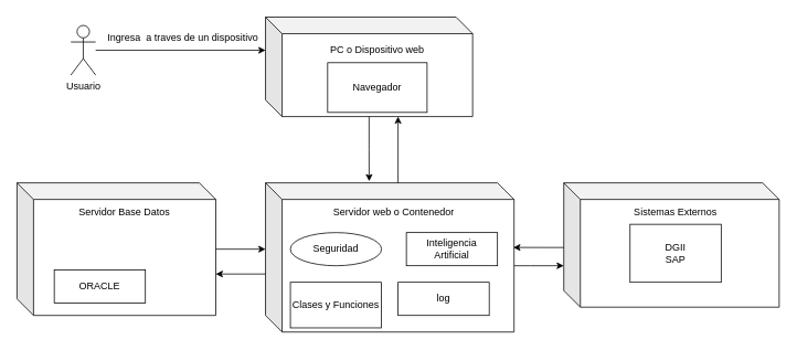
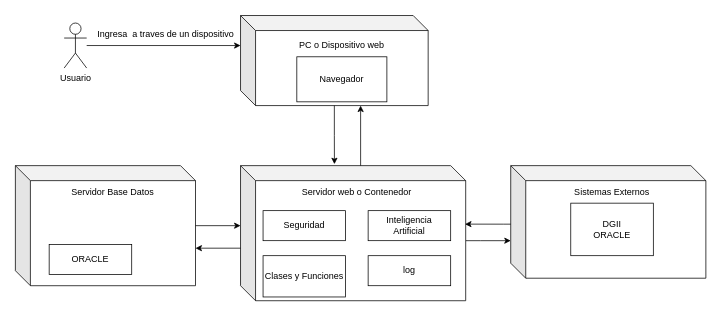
  <mxCell id="0" />
  <mxCell id="1" parent="0" />
  <mxCell id="2" value="" style="shape=cube;whiteSpace=wrap;html=1;boundedLbl=1;backgroundOutline=1;darkOpacity=0.05;darkOpacity2=0.1;" vertex="1" parent="1"><mxGeometry x="320" y="20" width="250" height="120" as="geometry" /></mxCell>
  <mxCell id="3" value="Usuario" style="shape=umlActor;verticalLabelPosition=bottom;verticalAlign=top;html=1;outlineConnect=0;" vertex="1" parent="1"><mxGeometry x="85" y="30" width="30" height="60" as="geometry" /></mxCell>
  <mxCell id="4" style="edgeStyle=orthogonalEdgeStyle;rounded=0;orthogonalLoop=1;jettySize=auto;html=1;" edge="1" parent="1" source="3"><mxGeometry relative="1" as="geometry"><mxPoint x="320" y="60" as="targetPoint" /><Array as="points"><mxPoint x="320" y="60" /></Array></mxGeometry></mxCell>
  <mxCell id="5" value="PC o Dispositivo web" style="text;html=1;strokeColor=none;fillColor=none;align=center;verticalAlign=middle;whiteSpace=wrap;rounded=0;" vertex="1" parent="1"><mxGeometry x="360" y="45" width="190" height="30" as="geometry" /></mxCell>
  <mxCell id="6" value="Navegador" style="rounded=0;whiteSpace=wrap;html=1;" vertex="1" parent="1"><mxGeometry x="395" y="75" width="120" height="60" as="geometry" /></mxCell>
  <mxCell id="7" value="" style="edgeStyle=orthogonalEdgeStyle;rounded=0;orthogonalLoop=1;jettySize=auto;html=1;" edge="1" parent="1" source="8" target="21"><mxGeometry relative="1" as="geometry"><Array as="points"><mxPoint x="640" y="320" /><mxPoint x="640" y="320" /></Array></mxGeometry></mxCell>
  <mxCell id="8" value="" style="shape=cube;whiteSpace=wrap;html=1;boundedLbl=1;backgroundOutline=1;darkOpacity=0.05;darkOpacity2=0.1;" vertex="1" parent="1"><mxGeometry x="320" y="220" width="300" height="180" as="geometry" /></mxCell>
  <mxCell id="9" value="Servidor web o Contenedor" style="text;html=1;strokeColor=none;fillColor=none;align=center;verticalAlign=middle;whiteSpace=wrap;rounded=0;" vertex="1" parent="1"><mxGeometry x="360" y="240" width="230" height="30" as="geometry" /></mxCell>
- <mxCell id="10" value="Seguridad" style="ellipse;whiteSpace=wrap;html=1;" vertex="1" parent="1"><mxGeometry x="350" y="280" width="110" height="40" as="geometry" /></mxCell>
+ <mxCell id="10" value="Seguridad" style="rounded=0;whiteSpace=wrap;html=1;" vertex="1" parent="1"><mxGeometry x="350" y="280" width="110" height="40" as="geometry" /></mxCell>
  <mxCell id="11" value="Clases y Funciones" style="rounded=0;whiteSpace=wrap;html=1;" vertex="1" parent="1"><mxGeometry x="350" y="340" width="110" height="55" as="geometry" /></mxCell>
  <mxCell id="12" value="Inteligencia &lt;br&gt;Artificial" style="rounded=0;whiteSpace=wrap;html=1;" vertex="1" parent="1"><mxGeometry x="490" y="280" width="110" height="40" as="geometry" /></mxCell>
- <mxCell id="13" value="log" style="rounded=0;whiteSpace=wrap;html=1;" vertex="1" parent="1"><mxGeometry x="480" y="340" width="110" height="40" as="geometry" /></mxCell>
+ <mxCell id="13" value="log" style="rounded=0;whiteSpace=wrap;html=1;" vertex="1" parent="1"><mxGeometry x="490" y="340" width="110" height="40" as="geometry" /></mxCell>
  <mxCell id="14" style="edgeStyle=orthogonalEdgeStyle;rounded=0;orthogonalLoop=1;jettySize=auto;html=1;entryX=0.417;entryY=-0.011;entryDx=0;entryDy=0;entryPerimeter=0;" edge="1" parent="1" source="2" target="8"><mxGeometry relative="1" as="geometry" /></mxCell>
  <mxCell id="15" style="edgeStyle=orthogonalEdgeStyle;rounded=0;orthogonalLoop=1;jettySize=auto;html=1;" edge="1" parent="1" source="8"><mxGeometry relative="1" as="geometry"><mxPoint x="480" y="140" as="targetPoint" /><Array as="points"><mxPoint x="480" y="141" /></Array></mxGeometry></mxCell>
  <mxCell id="16" value="" style="shape=cube;whiteSpace=wrap;html=1;boundedLbl=1;backgroundOutline=1;darkOpacity=0.05;darkOpacity2=0.1;" vertex="1" parent="1"><mxGeometry x="20" y="220" width="240" height="160" as="geometry" /></mxCell>
  <mxCell id="17" value="Servidor Base Datos" style="text;html=1;strokeColor=none;fillColor=none;align=center;verticalAlign=middle;whiteSpace=wrap;rounded=0;" vertex="1" parent="1"><mxGeometry x="50" y="240" width="200" height="30" as="geometry" /></mxCell>
  <mxCell id="18" value="ORACLE" style="rounded=0;whiteSpace=wrap;html=1;" vertex="1" parent="1"><mxGeometry x="65" y="325" width="110" height="40" as="geometry" /></mxCell>
  <mxCell id="19" style="edgeStyle=orthogonalEdgeStyle;rounded=0;orthogonalLoop=1;jettySize=auto;html=1;" edge="1" parent="1" source="8"><mxGeometry relative="1" as="geometry"><mxPoint x="260" y="330" as="targetPoint" /><Array as="points"><mxPoint x="260" y="330" /></Array></mxGeometry></mxCell>
  <mxCell id="20" style="edgeStyle=orthogonalEdgeStyle;rounded=0;orthogonalLoop=1;jettySize=auto;html=1;entryX=0;entryY=0;entryDx=0;entryDy=80;entryPerimeter=0;" edge="1" parent="1" source="16" target="8"><mxGeometry relative="1" as="geometry" /></mxCell>
  <mxCell id="21" value="" style="shape=cube;whiteSpace=wrap;html=1;boundedLbl=1;backgroundOutline=1;darkOpacity=0.05;darkOpacity2=0.1;" vertex="1" parent="1"><mxGeometry x="680" y="220" width="260" height="150" as="geometry" /></mxCell>
  <mxCell id="22" value="Sistemas Externos" style="text;html=1;strokeColor=none;fillColor=none;align=center;verticalAlign=middle;whiteSpace=wrap;rounded=0;" vertex="1" parent="1"><mxGeometry x="700" y="240" width="230" height="30" as="geometry" /></mxCell>
- <mxCell id="23" value="DGII&lt;br&gt;SAP" style="rounded=0;whiteSpace=wrap;html=1;" vertex="1" parent="1"><mxGeometry x="760" y="270" width="110" height="70" as="geometry" /></mxCell>
+ <mxCell id="23" value="DGII&lt;br&gt;ORACLE" style="rounded=0;whiteSpace=wrap;html=1;" vertex="1" parent="1"><mxGeometry x="760" y="270" width="110" height="70" as="geometry" /></mxCell>
  <mxCell id="24" style="edgeStyle=orthogonalEdgeStyle;rounded=0;orthogonalLoop=1;jettySize=auto;html=1;entryX=0.997;entryY=0.433;entryDx=0;entryDy=0;entryPerimeter=0;" edge="1" parent="1" source="21" target="8"><mxGeometry relative="1" as="geometry"><Array as="points"><mxPoint x="670" y="298" /><mxPoint x="670" y="298" /></Array></mxGeometry></mxCell>
  <mxCell id="25" value="Ingresa&amp;nbsp; a traves de un dispositivo" style="text;html=1;align=center;verticalAlign=middle;resizable=0;points=[];autosize=1;strokeColor=none;fillColor=none;" vertex="1" parent="1"><mxGeometry x="115" y="30" width="210" height="30" as="geometry" /></mxCell>
